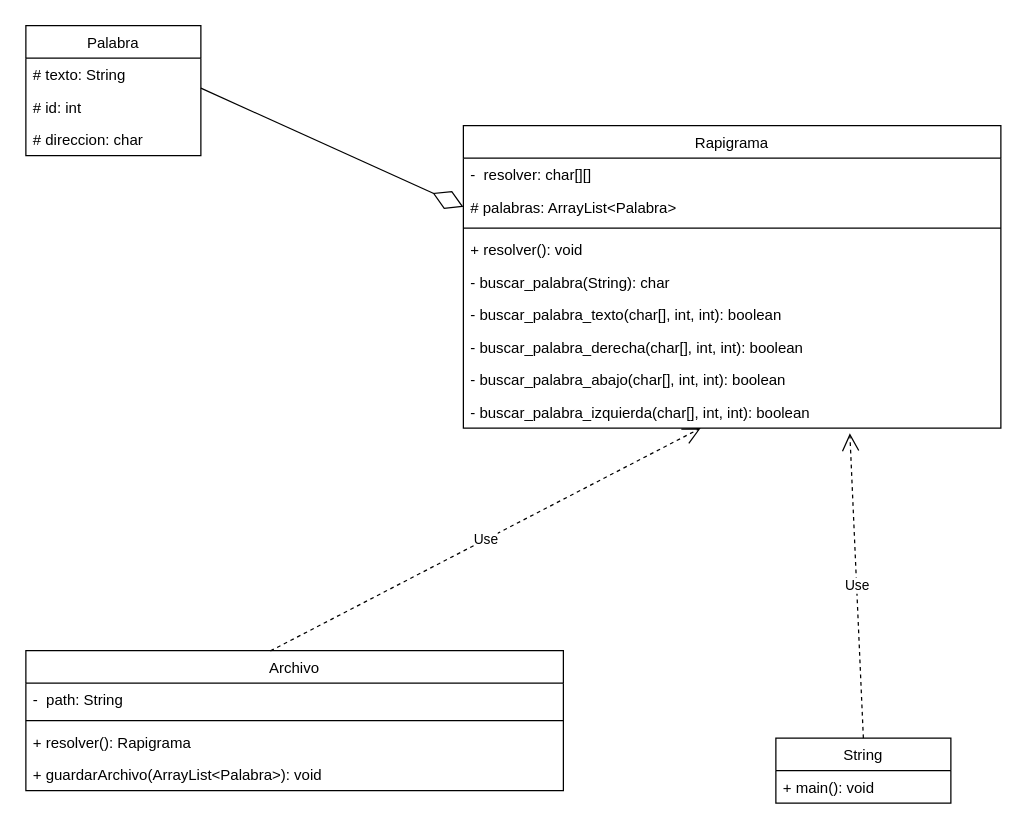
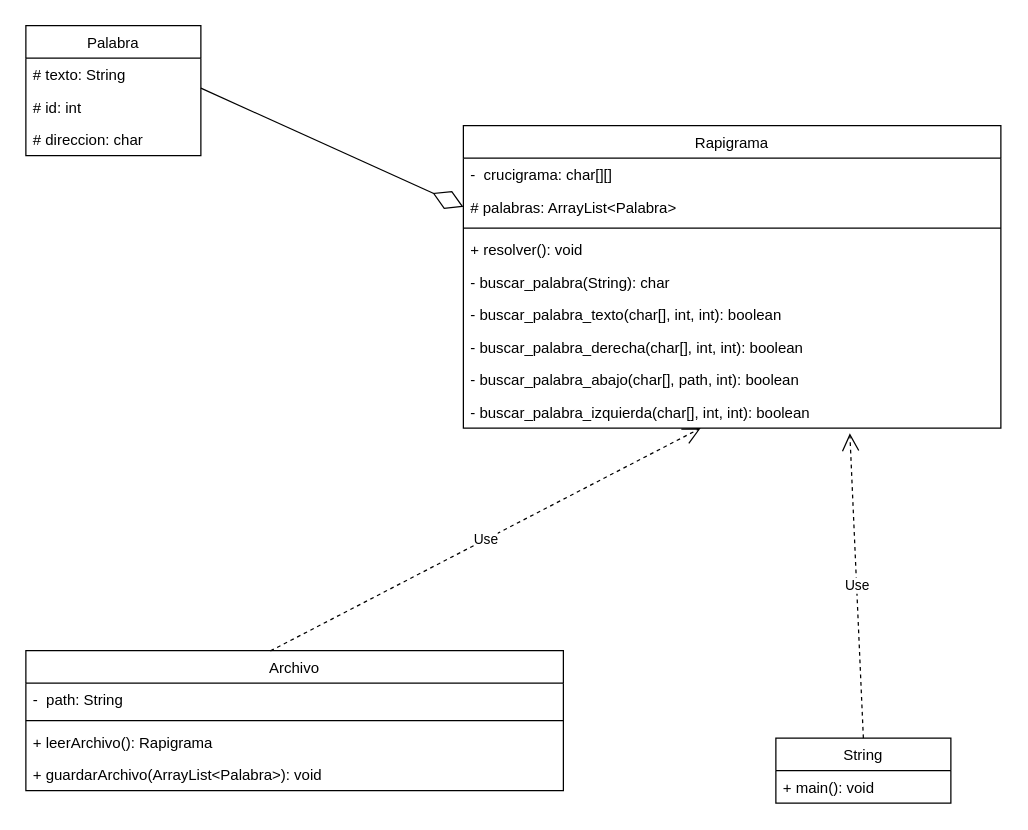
  <mxCell id="0" />
  <mxCell id="1" parent="0" />
  <mxCell id="2" value="Palabra" style="swimlane;fontStyle=0;childLayout=stackLayout;horizontal=1;startSize=26;fillColor=none;horizontalStack=0;resizeParent=1;resizeParentMax=0;resizeLast=0;collapsible=1;marginBottom=0;" vertex="1" parent="1"><mxGeometry x="20" y="20" width="140" height="104" as="geometry" /></mxCell>
  <mxCell id="3" value="# texto: String" style="text;strokeColor=none;fillColor=none;align=left;verticalAlign=top;spacingLeft=4;spacingRight=4;overflow=hidden;rotatable=0;points=[[0,0.5],[1,0.5]];portConstraint=eastwest;" vertex="1" parent="2"><mxGeometry y="26" width="140" height="26" as="geometry" /></mxCell>
  <mxCell id="4" value="# id: int" style="text;strokeColor=none;fillColor=none;align=left;verticalAlign=top;spacingLeft=4;spacingRight=4;overflow=hidden;rotatable=0;points=[[0,0.5],[1,0.5]];portConstraint=eastwest;" vertex="1" parent="2"><mxGeometry y="52" width="140" height="26" as="geometry" /></mxCell>
  <mxCell id="5" value="# direccion: char" style="text;strokeColor=none;fillColor=none;align=left;verticalAlign=top;spacingLeft=4;spacingRight=4;overflow=hidden;rotatable=0;points=[[0,0.5],[1,0.5]];portConstraint=eastwest;" vertex="1" parent="2"><mxGeometry y="78" width="140" height="26" as="geometry" /></mxCell>
  <mxCell id="6" value="Rapigrama" style="swimlane;fontStyle=0;childLayout=stackLayout;horizontal=1;startSize=26;fillColor=none;horizontalStack=0;resizeParent=1;resizeParentMax=0;resizeLast=0;collapsible=1;marginBottom=0;" vertex="1" parent="1"><mxGeometry x="370" y="100" width="430" height="242" as="geometry" /></mxCell>
- <mxCell id="7" value="-  resolver: char[][]" style="text;strokeColor=none;fillColor=none;align=left;verticalAlign=top;spacingLeft=4;spacingRight=4;overflow=hidden;rotatable=0;points=[[0,0.5],[1,0.5]];portConstraint=eastwest;" vertex="1" parent="6"><mxGeometry y="26" width="430" height="26" as="geometry" /></mxCell>
+ <mxCell id="7" value="-  crucigrama: char[][]" style="text;strokeColor=none;fillColor=none;align=left;verticalAlign=top;spacingLeft=4;spacingRight=4;overflow=hidden;rotatable=0;points=[[0,0.5],[1,0.5]];portConstraint=eastwest;" vertex="1" parent="6"><mxGeometry y="26" width="430" height="26" as="geometry" /></mxCell>
  <mxCell id="8" value="# palabras: ArrayList&lt;Palabra&gt;" style="text;strokeColor=none;fillColor=none;align=left;verticalAlign=top;spacingLeft=4;spacingRight=4;overflow=hidden;rotatable=0;points=[[0,0.5],[1,0.5]];portConstraint=eastwest;" vertex="1" parent="6"><mxGeometry y="52" width="430" height="26" as="geometry" /></mxCell>
  <mxCell id="9" value="" style="line;strokeWidth=1;fillColor=none;align=left;verticalAlign=middle;spacingTop=-1;spacingLeft=3;spacingRight=3;rotatable=0;labelPosition=right;points=[];portConstraint=eastwest;strokeColor=inherit;" vertex="1" parent="6"><mxGeometry y="78" width="430" height="8" as="geometry" /></mxCell>
  <mxCell id="10" value="+ resolver(): void" style="text;strokeColor=none;fillColor=none;align=left;verticalAlign=top;spacingLeft=4;spacingRight=4;overflow=hidden;rotatable=0;points=[[0,0.5],[1,0.5]];portConstraint=eastwest;" vertex="1" parent="6"><mxGeometry y="86" width="430" height="26" as="geometry" /></mxCell>
  <mxCell id="11" value="- buscar_palabra(String): char" style="text;strokeColor=none;fillColor=none;align=left;verticalAlign=top;spacingLeft=4;spacingRight=4;overflow=hidden;rotatable=0;points=[[0,0.5],[1,0.5]];portConstraint=eastwest;" vertex="1" parent="6"><mxGeometry y="112" width="430" height="26" as="geometry" /></mxCell>
  <mxCell id="12" value="- buscar_palabra_texto(char[], int, int): boolean" style="text;strokeColor=none;fillColor=none;align=left;verticalAlign=top;spacingLeft=4;spacingRight=4;overflow=hidden;rotatable=0;points=[[0,0.5],[1,0.5]];portConstraint=eastwest;" vertex="1" parent="6"><mxGeometry y="138" width="430" height="26" as="geometry" /></mxCell>
  <mxCell id="13" value="- buscar_palabra_derecha(char[], int, int): boolean" style="text;strokeColor=none;fillColor=none;align=left;verticalAlign=top;spacingLeft=4;spacingRight=4;overflow=hidden;rotatable=0;points=[[0,0.5],[1,0.5]];portConstraint=eastwest;" vertex="1" parent="6"><mxGeometry y="164" width="430" height="26" as="geometry" /></mxCell>
- <mxCell id="14" value="- buscar_palabra_abajo(char[], int, int): boolean" style="text;strokeColor=none;fillColor=none;align=left;verticalAlign=top;spacingLeft=4;spacingRight=4;overflow=hidden;rotatable=0;points=[[0,0.5],[1,0.5]];portConstraint=eastwest;" vertex="1" parent="6"><mxGeometry y="190" width="430" height="26" as="geometry" /></mxCell>
+ <mxCell id="14" value="- buscar_palabra_abajo(char[], path, int): boolean" style="text;strokeColor=none;fillColor=none;align=left;verticalAlign=top;spacingLeft=4;spacingRight=4;overflow=hidden;rotatable=0;points=[[0,0.5],[1,0.5]];portConstraint=eastwest;" vertex="1" parent="6"><mxGeometry y="190" width="430" height="26" as="geometry" /></mxCell>
  <mxCell id="15" value="- buscar_palabra_izquierda(char[], int, int): boolean" style="text;strokeColor=none;fillColor=none;align=left;verticalAlign=top;spacingLeft=4;spacingRight=4;overflow=hidden;rotatable=0;points=[[0,0.5],[1,0.5]];portConstraint=eastwest;" vertex="1" parent="6"><mxGeometry y="216" width="430" height="26" as="geometry" /></mxCell>
  <mxCell id="16" value="String" style="swimlane;fontStyle=0;childLayout=stackLayout;horizontal=1;startSize=26;fillColor=none;horizontalStack=0;resizeParent=1;resizeParentMax=0;resizeLast=0;collapsible=1;marginBottom=0;" vertex="1" parent="1"><mxGeometry x="620" y="590" width="140" height="52" as="geometry" /></mxCell>
  <mxCell id="17" value="+ main(): void" style="text;strokeColor=none;fillColor=none;align=left;verticalAlign=top;spacingLeft=4;spacingRight=4;overflow=hidden;rotatable=0;points=[[0,0.5],[1,0.5]];portConstraint=eastwest;" vertex="1" parent="16"><mxGeometry y="26" width="140" height="26" as="geometry" /></mxCell>
  <mxCell id="18" value="Archivo" style="swimlane;fontStyle=0;childLayout=stackLayout;horizontal=1;startSize=26;fillColor=none;horizontalStack=0;resizeParent=1;resizeParentMax=0;resizeLast=0;collapsible=1;marginBottom=0;" vertex="1" parent="1"><mxGeometry x="20" y="520" width="430" height="112" as="geometry" /></mxCell>
  <mxCell id="19" value="-  path: String" style="text;strokeColor=none;fillColor=none;align=left;verticalAlign=top;spacingLeft=4;spacingRight=4;overflow=hidden;rotatable=0;points=[[0,0.5],[1,0.5]];portConstraint=eastwest;" vertex="1" parent="18"><mxGeometry y="26" width="430" height="26" as="geometry" /></mxCell>
  <mxCell id="20" value="" style="line;strokeWidth=1;fillColor=none;align=left;verticalAlign=middle;spacingTop=-1;spacingLeft=3;spacingRight=3;rotatable=0;labelPosition=right;points=[];portConstraint=eastwest;strokeColor=inherit;" vertex="1" parent="18"><mxGeometry y="52" width="430" height="8" as="geometry" /></mxCell>
- <mxCell id="21" value="+ resolver(): Rapigrama" style="text;strokeColor=none;fillColor=none;align=left;verticalAlign=top;spacingLeft=4;spacingRight=4;overflow=hidden;rotatable=0;points=[[0,0.5],[1,0.5]];portConstraint=eastwest;" vertex="1" parent="18"><mxGeometry y="60" width="430" height="26" as="geometry" /></mxCell>
+ <mxCell id="21" value="+ leerArchivo(): Rapigrama" style="text;strokeColor=none;fillColor=none;align=left;verticalAlign=top;spacingLeft=4;spacingRight=4;overflow=hidden;rotatable=0;points=[[0,0.5],[1,0.5]];portConstraint=eastwest;" vertex="1" parent="18"><mxGeometry y="60" width="430" height="26" as="geometry" /></mxCell>
  <mxCell id="22" value="+ guardarArchivo(ArrayList&lt;Palabra&gt;): void" style="text;strokeColor=none;fillColor=none;align=left;verticalAlign=top;spacingLeft=4;spacingRight=4;overflow=hidden;rotatable=0;points=[[0,0.5],[1,0.5]];portConstraint=eastwest;" vertex="1" parent="18"><mxGeometry y="86" width="430" height="26" as="geometry" /></mxCell>
  <mxCell id="23" value="Use" style="endArrow=open;endSize=12;dashed=1;html=1;rounded=0;exitX=0.455;exitY=0.002;exitDx=0;exitDy=0;exitPerimeter=0;" edge="1" parent="1" source="18" target="15"><mxGeometry width="160" relative="1" as="geometry"><mxPoint x="226.292" y="530" as="sourcePoint" /><mxPoint x="95.1" y="137.302" as="targetPoint" /></mxGeometry></mxCell>
  <mxCell id="24" value="Use" style="endArrow=open;endSize=12;dashed=1;html=1;rounded=0;exitX=0.5;exitY=0;exitDx=0;exitDy=0;entryX=0.719;entryY=1.158;entryDx=0;entryDy=0;entryPerimeter=0;" edge="1" parent="1" source="16" target="15"><mxGeometry width="160" relative="1" as="geometry"><mxPoint x="550" y="598.224" as="sourcePoint" /><mxPoint x="894.24" y="420" as="targetPoint" /></mxGeometry></mxCell>
  <mxCell id="25" value="" style="endArrow=diamondThin;endFill=0;endSize=24;html=1;rounded=0;entryX=0;entryY=0.5;entryDx=0;entryDy=0;" edge="1" parent="1" target="8"><mxGeometry width="160" relative="1" as="geometry"><mxPoint x="160" y="70" as="sourcePoint" /><mxPoint x="320" y="70" as="targetPoint" /></mxGeometry></mxCell>
